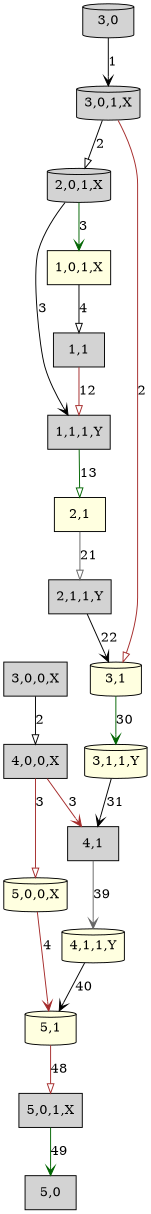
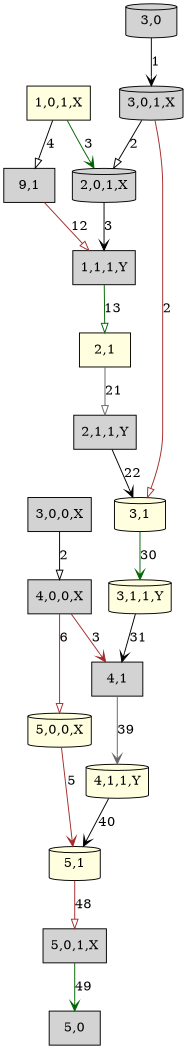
  digraph {
    node [fillcolor=lightgrey nodetype=route shape=box style=filled]
    edge [arrowhead=vee color=black]
    "3,0,0,X"
    "4,0,0,X"
    "4,1" [nodetype=logic]
    "5,0,0,X" [fillcolor=lightyellow shape=cylinder]
    "2,0,1,X" [shape=cylinder]
    "1,0,1,X" [fillcolor=lightyellow]
    "1,1,1,Y"
-   "1,1" [nodetype=logic]
+   "1,1" [nodetype=logic label="9,1"]
    "2,1" [fillcolor=lightyellow nodetype=logic]
    "2,1,1,Y"
    "4,1,1,Y" [fillcolor=lightyellow shape=cylinder]
    "5,1" [fillcolor=lightyellow nodetype=logic shape=cylinder]
    "5,0,1,X"
    "5,0" [nodetype=logic]
    "3,1,1,Y" [fillcolor=lightyellow shape=cylinder]
    "3,0" [nodetype=logic shape=cylinder]
    "3,0,1,X" [shape=cylinder]
    "3,1" [fillcolor=lightyellow nodetype=logic shape=cylinder]
    "3,0,0,X" -> "4,0,0,X" [arrowhead=onormal label=2]
    "4,0,0,X" -> "4,1" [color=brown label=3]
-   "4,0,0,X" -> "5,0,0,X" [arrowhead=onormal color=brown label=3]
+   "4,0,0,X" -> "5,0,0,X" [arrowhead=onormal color=brown label=6]
    "4,1" -> "4,1,1,Y" [color=gray40 label=39]
-   "5,0,0,X" -> "5,1" [color=brown label=4]
-   "2,0,1,X" -> "1,0,1,X" [color=darkgreen label=3]
+   "5,0,0,X" -> "5,1" [color=brown label=5]
+   "1,0,1,X" -> "2,0,1,X" [color=darkgreen label=3]
    "2,0,1,X" -> "1,1,1,Y" [label=3]
    "1,0,1,X" -> "1,1" [arrowhead=onormal label=4]
    "1,1,1,Y" -> "2,1" [arrowhead=onormal color=darkgreen label=13]
    "1,1" -> "1,1,1,Y" [arrowhead=onormal color=brown label=12]
    "2,1" -> "2,1,1,Y" [arrowhead=onormal color=gray40 label=21]
    "2,1,1,Y" -> "3,1" [label=22]
    "4,1,1,Y" -> "5,1" [label=40]
    "5,1" -> "5,0,1,X" [arrowhead=onormal color=brown label=48]
    "5,0,1,X" -> "5,0" [color=darkgreen label=49]
    "3,1,1,Y" -> "4,1" [label=31]
    "3,0" -> "3,0,1,X" [label=1]
    "3,0,1,X" -> "2,0,1,X" [arrowhead=onormal label=2]
    "3,0,1,X" -> "3,1" [arrowhead=onormal color=brown label=2]
    "3,1" -> "3,1,1,Y" [color=darkgreen label=30]
  }
